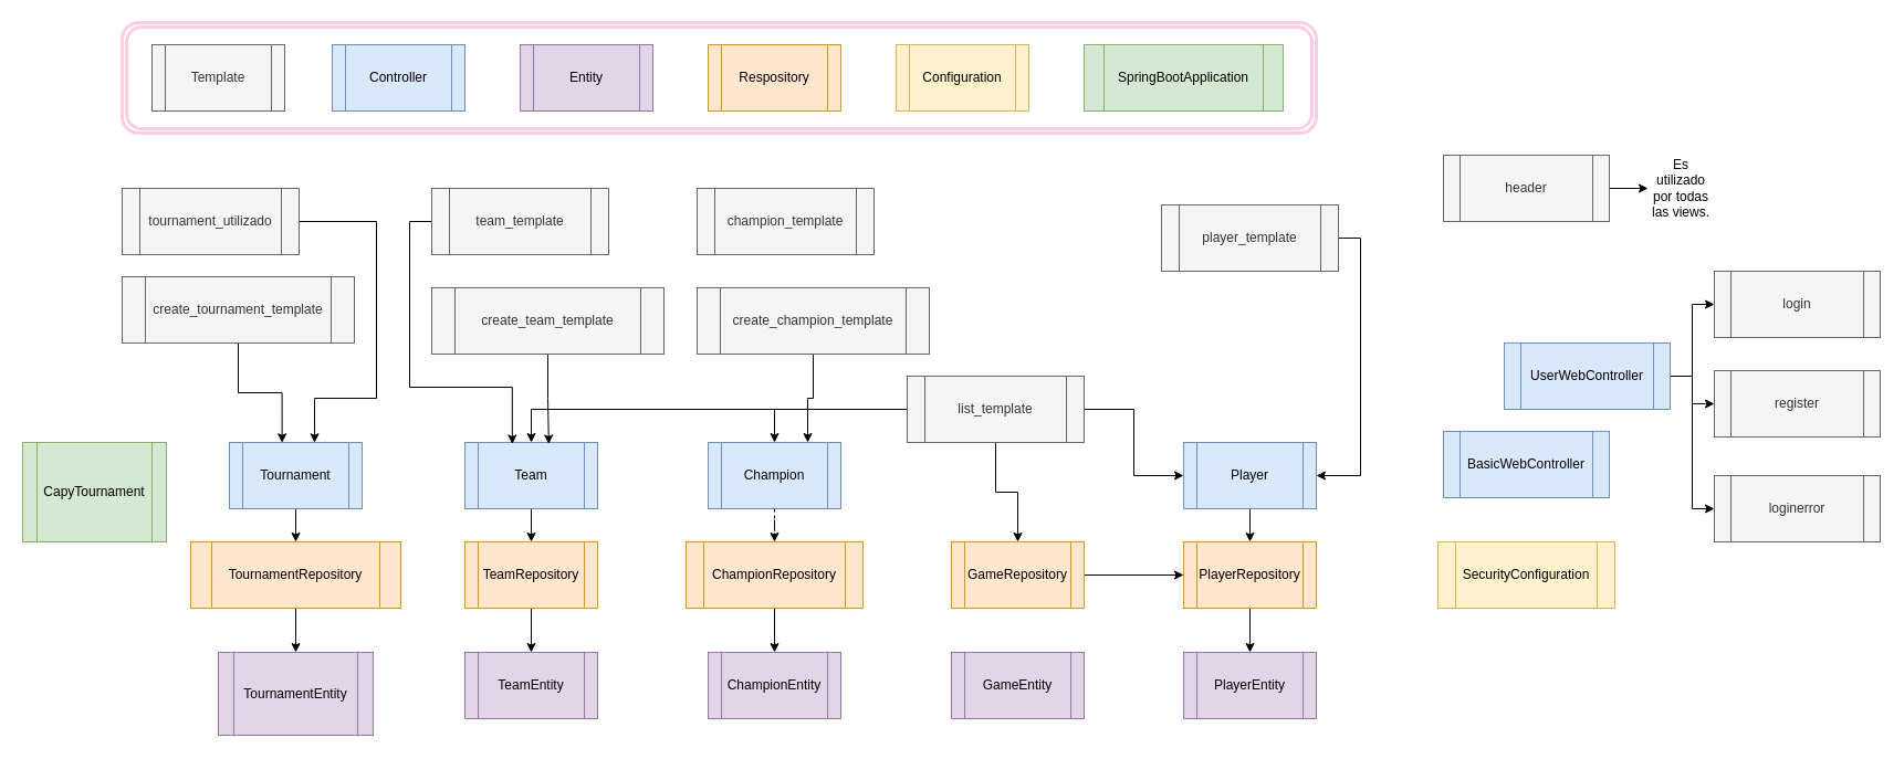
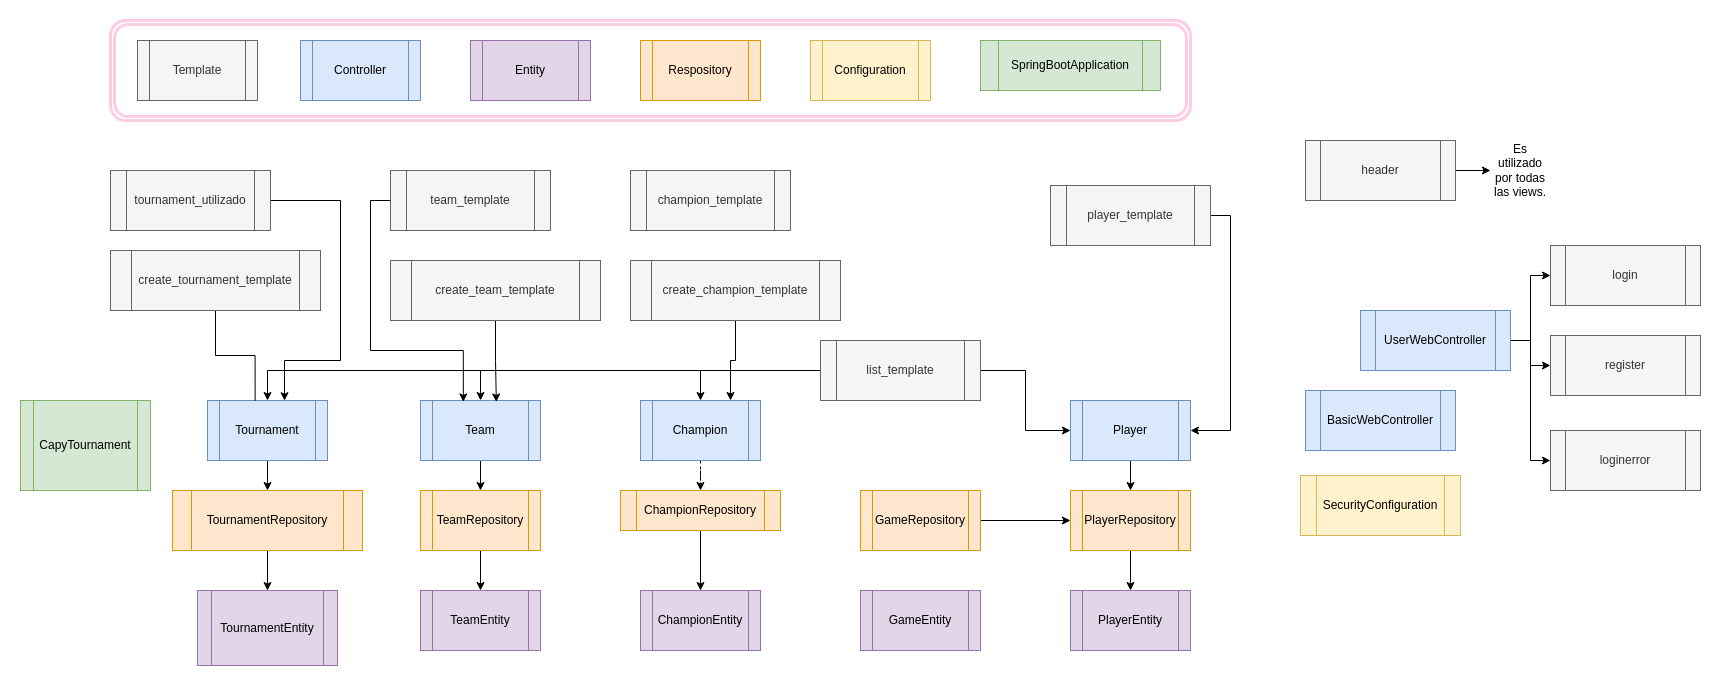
  <mxCell id="0" />
  <mxCell id="1" parent="0" />
  <mxCell id="2" style="edgeStyle=orthogonalEdgeStyle;rounded=0;orthogonalLoop=1;jettySize=auto;html=1;dashed=1;" edge="1" parent="1" source="3" target="6"><mxGeometry relative="1" as="geometry" /></mxCell>
  <mxCell id="3" value="Champion" style="shape=process;whiteSpace=wrap;html=1;backgroundOutline=1;fillColor=#dae8fc;strokeColor=#6c8ebf;" vertex="1" parent="1"><mxGeometry x="640" y="400" width="120" height="60" as="geometry" /></mxCell>
  <mxCell id="4" value="ChampionEntity" style="shape=process;whiteSpace=wrap;html=1;backgroundOutline=1;fillColor=#e1d5e7;strokeColor=#9673a6;" vertex="1" parent="1"><mxGeometry x="640" y="590" width="120" height="60" as="geometry" /></mxCell>
  <mxCell id="5" style="edgeStyle=orthogonalEdgeStyle;rounded=0;orthogonalLoop=1;jettySize=auto;html=1;entryX=0.5;entryY=0;entryDx=0;entryDy=0;" edge="1" parent="1" source="6" target="4"><mxGeometry relative="1" as="geometry" /></mxCell>
- <mxCell id="6" value="ChampionRepository" style="shape=process;whiteSpace=wrap;html=1;backgroundOutline=1;fillColor=#ffe6cc;strokeColor=#d79b00;" vertex="1" parent="1"><mxGeometry x="620" y="490" width="160" height="60" as="geometry" /></mxCell>
+ <mxCell id="6" value="ChampionRepository" style="shape=process;whiteSpace=wrap;html=1;backgroundOutline=1;fillColor=#ffe6cc;strokeColor=#d79b00;" vertex="1" parent="1"><mxGeometry x="620" y="490" width="160" height="40" as="geometry" /></mxCell>
  <mxCell id="7" value="GameEntity" style="shape=process;whiteSpace=wrap;html=1;backgroundOutline=1;fillColor=#e1d5e7;strokeColor=#9673a6;" vertex="1" parent="1"><mxGeometry x="860" y="590" width="120" height="60" as="geometry" /></mxCell>
  <mxCell id="8" style="edgeStyle=orthogonalEdgeStyle;rounded=0;orthogonalLoop=1;jettySize=auto;html=1;" edge="1" parent="1" source="9" target="14"><mxGeometry relative="1" as="geometry" /></mxCell>
  <mxCell id="9" value="GameRepository" style="shape=process;whiteSpace=wrap;html=1;backgroundOutline=1;fillColor=#ffe6cc;strokeColor=#d79b00;" vertex="1" parent="1"><mxGeometry x="860" y="490" width="120" height="60" as="geometry" /></mxCell>
  <mxCell id="10" style="edgeStyle=orthogonalEdgeStyle;rounded=0;orthogonalLoop=1;jettySize=auto;html=1;entryX=0.5;entryY=0;entryDx=0;entryDy=0;" edge="1" parent="1" source="11" target="14"><mxGeometry relative="1" as="geometry" /></mxCell>
  <mxCell id="11" value="Player" style="shape=process;whiteSpace=wrap;html=1;backgroundOutline=1;fillColor=#dae8fc;strokeColor=#6c8ebf;" vertex="1" parent="1"><mxGeometry x="1070" y="400" width="120" height="60" as="geometry" /></mxCell>
  <mxCell id="12" value="PlayerEntity" style="shape=process;whiteSpace=wrap;html=1;backgroundOutline=1;fillColor=#e1d5e7;strokeColor=#9673a6;" vertex="1" parent="1"><mxGeometry x="1070" y="590" width="120" height="60" as="geometry" /></mxCell>
  <mxCell id="13" style="edgeStyle=orthogonalEdgeStyle;rounded=0;orthogonalLoop=1;jettySize=auto;html=1;entryX=0.5;entryY=0;entryDx=0;entryDy=0;" edge="1" parent="1" source="14" target="12"><mxGeometry relative="1" as="geometry" /></mxCell>
  <mxCell id="14" value="PlayerRepository" style="shape=process;whiteSpace=wrap;html=1;backgroundOutline=1;fillColor=#ffe6cc;strokeColor=#d79b00;" vertex="1" parent="1"><mxGeometry x="1070" y="490" width="120" height="60" as="geometry" /></mxCell>
  <mxCell id="15" value="Template" style="shape=process;whiteSpace=wrap;html=1;backgroundOutline=1;fillColor=#f5f5f5;strokeColor=#666666;fontColor=#333333;" vertex="1" parent="1"><mxGeometry x="137" y="40" width="120" height="60" as="geometry" /></mxCell>
- <mxCell id="16" value="SecurityConfiguration" style="shape=process;whiteSpace=wrap;html=1;backgroundOutline=1;fillColor=#fff2cc;strokeColor=#d6b656;" vertex="1" parent="1"><mxGeometry x="1300" y="490" width="160" height="60" as="geometry" /></mxCell>
+ <mxCell id="16" value="SecurityConfiguration" style="shape=process;whiteSpace=wrap;html=1;backgroundOutline=1;fillColor=#fff2cc;strokeColor=#d6b656;" vertex="1" parent="1"><mxGeometry x="1300" y="475" width="160" height="60" as="geometry" /></mxCell>
  <mxCell id="17" style="edgeStyle=orthogonalEdgeStyle;rounded=0;orthogonalLoop=1;jettySize=auto;html=1;" edge="1" parent="1" source="18" target="21"><mxGeometry relative="1" as="geometry" /></mxCell>
  <mxCell id="18" value="Team" style="shape=process;whiteSpace=wrap;html=1;backgroundOutline=1;fillColor=#dae8fc;strokeColor=#6c8ebf;" vertex="1" parent="1"><mxGeometry x="420" y="400" width="120" height="60" as="geometry" /></mxCell>
  <mxCell id="19" value="TeamEntity" style="shape=process;whiteSpace=wrap;html=1;backgroundOutline=1;fillColor=#e1d5e7;strokeColor=#9673a6;" vertex="1" parent="1"><mxGeometry x="420" y="590" width="120" height="60" as="geometry" /></mxCell>
  <mxCell id="20" style="edgeStyle=orthogonalEdgeStyle;rounded=0;orthogonalLoop=1;jettySize=auto;html=1;" edge="1" parent="1" source="21" target="19"><mxGeometry relative="1" as="geometry" /></mxCell>
  <mxCell id="21" value="TeamRepository" style="shape=process;whiteSpace=wrap;html=1;backgroundOutline=1;fillColor=#ffe6cc;strokeColor=#d79b00;" vertex="1" parent="1"><mxGeometry x="420" y="490" width="120" height="60" as="geometry" /></mxCell>
  <mxCell id="22" style="edgeStyle=orthogonalEdgeStyle;rounded=0;orthogonalLoop=1;jettySize=auto;html=1;entryX=0.5;entryY=0;entryDx=0;entryDy=0;" edge="1" parent="1" source="23" target="26"><mxGeometry relative="1" as="geometry" /></mxCell>
  <mxCell id="23" value="Tournament" style="shape=process;whiteSpace=wrap;html=1;backgroundOutline=1;fillColor=#dae8fc;strokeColor=#6c8ebf;" vertex="1" parent="1"><mxGeometry x="207" y="400" width="120" height="60" as="geometry" /></mxCell>
  <mxCell id="24" value="TournamentEntity" style="shape=process;whiteSpace=wrap;html=1;backgroundOutline=1;fillColor=#e1d5e7;strokeColor=#9673a6;" vertex="1" parent="1"><mxGeometry x="197" y="590" width="140" height="75" as="geometry" /></mxCell>
  <mxCell id="25" style="edgeStyle=orthogonalEdgeStyle;rounded=0;orthogonalLoop=1;jettySize=auto;html=1;entryX=0.5;entryY=0;entryDx=0;entryDy=0;" edge="1" parent="1" source="26" target="24"><mxGeometry relative="1" as="geometry" /></mxCell>
  <mxCell id="26" value="TournamentRepository" style="shape=process;whiteSpace=wrap;html=1;backgroundOutline=1;fillColor=#ffe6cc;strokeColor=#d79b00;" vertex="1" parent="1"><mxGeometry x="172" y="490" width="190" height="60" as="geometry" /></mxCell>
  <mxCell id="27" value="Entity" style="shape=process;whiteSpace=wrap;html=1;backgroundOutline=1;fillColor=#e1d5e7;strokeColor=#9673a6;" vertex="1" parent="1"><mxGeometry x="470" y="40" width="120" height="60" as="geometry" /></mxCell>
  <mxCell id="28" value="Controller" style="shape=process;whiteSpace=wrap;html=1;backgroundOutline=1;fillColor=#dae8fc;strokeColor=#6c8ebf;" vertex="1" parent="1"><mxGeometry x="300" y="40" width="120" height="60" as="geometry" /></mxCell>
  <mxCell id="29" value="Respository" style="shape=process;whiteSpace=wrap;html=1;backgroundOutline=1;fillColor=#ffe6cc;strokeColor=#d79b00;" vertex="1" parent="1"><mxGeometry x="640" y="40" width="120" height="60" as="geometry" /></mxCell>
  <mxCell id="30" value="Configuration" style="shape=process;whiteSpace=wrap;html=1;backgroundOutline=1;fillColor=#fff2cc;strokeColor=#d6b656;" vertex="1" parent="1"><mxGeometry x="810" y="40" width="120" height="60" as="geometry" /></mxCell>
  <mxCell id="31" style="edgeStyle=orthogonalEdgeStyle;rounded=0;orthogonalLoop=1;jettySize=auto;html=1;entryX=0;entryY=0.5;entryDx=0;entryDy=0;" edge="1" parent="1" source="34" target="52"><mxGeometry relative="1" as="geometry" /></mxCell>
  <mxCell id="32" style="edgeStyle=orthogonalEdgeStyle;rounded=0;orthogonalLoop=1;jettySize=auto;html=1;entryX=0;entryY=0.5;entryDx=0;entryDy=0;" edge="1" parent="1" source="34" target="56"><mxGeometry relative="1" as="geometry" /></mxCell>
  <mxCell id="33" style="edgeStyle=orthogonalEdgeStyle;rounded=0;orthogonalLoop=1;jettySize=auto;html=1;entryX=0;entryY=0.5;entryDx=0;entryDy=0;" edge="1" parent="1" source="34" target="53"><mxGeometry relative="1" as="geometry" /></mxCell>
  <mxCell id="34" value="UserWebController" style="shape=process;whiteSpace=wrap;html=1;backgroundOutline=1;fillColor=#dae8fc;strokeColor=#6c8ebf;" vertex="1" parent="1"><mxGeometry x="1360" y="310" width="150" height="60" as="geometry" /></mxCell>
  <mxCell id="35" value="BasicWebController" style="shape=process;whiteSpace=wrap;html=1;backgroundOutline=1;fillColor=#dae8fc;strokeColor=#6c8ebf;" vertex="1" parent="1"><mxGeometry x="1305" y="390" width="150" height="60" as="geometry" /></mxCell>
- <mxCell id="36" value="SpringBootApplication" style="shape=process;whiteSpace=wrap;html=1;backgroundOutline=1;fillColor=#d5e8d4;strokeColor=#82b366;" vertex="1" parent="1"><mxGeometry x="980" y="40" width="180" height="60" as="geometry" /></mxCell>
+ <mxCell id="36" value="SpringBootApplication" style="shape=process;whiteSpace=wrap;html=1;backgroundOutline=1;fillColor=#d5e8d4;strokeColor=#82b366;" vertex="1" parent="1"><mxGeometry x="980" y="40" width="180" height="50" as="geometry" /></mxCell>
  <mxCell id="37" value="CapyTournament" style="shape=process;whiteSpace=wrap;html=1;backgroundOutline=1;fillColor=#d5e8d4;strokeColor=#82b366;" vertex="1" parent="1"><mxGeometry x="20" y="400" width="130" height="90" as="geometry" /></mxCell>
  <mxCell id="38" value="champion_template" style="shape=process;whiteSpace=wrap;html=1;backgroundOutline=1;fillColor=#f5f5f5;strokeColor=#666666;fontColor=#333333;" vertex="1" parent="1"><mxGeometry x="630" y="170" width="160" height="60" as="geometry" /></mxCell>
  <mxCell id="39" style="edgeStyle=orthogonalEdgeStyle;rounded=0;orthogonalLoop=1;jettySize=auto;html=1;entryX=0.75;entryY=0;entryDx=0;entryDy=0;" edge="1" parent="1" source="40" target="3"><mxGeometry relative="1" as="geometry" /></mxCell>
  <mxCell id="40" value="create_champion_template" style="shape=process;whiteSpace=wrap;html=1;backgroundOutline=1;fillColor=#f5f5f5;strokeColor=#666666;fontColor=#333333;" vertex="1" parent="1"><mxGeometry x="630" y="260" width="210" height="60" as="geometry" /></mxCell>
  <mxCell id="41" style="edgeStyle=orthogonalEdgeStyle;rounded=0;orthogonalLoop=1;jettySize=auto;html=1;entryX=0.632;entryY=0.024;entryDx=0;entryDy=0;entryPerimeter=0;" edge="1" parent="1" source="42" target="18"><mxGeometry relative="1" as="geometry" /></mxCell>
  <mxCell id="42" value="create_team_template" style="shape=process;whiteSpace=wrap;html=1;backgroundOutline=1;fillColor=#f5f5f5;strokeColor=#666666;fontColor=#333333;" vertex="1" parent="1"><mxGeometry x="390" y="260" width="210" height="60" as="geometry" /></mxCell>
- <mxCell id="43" style="edgeStyle=orthogonalEdgeStyle;rounded=0;orthogonalLoop=1;jettySize=auto;html=1;entryX=0.397;entryY=0.004;entryDx=0;entryDy=0;entryPerimeter=0;" edge="1" parent="1" source="44" target="23"><mxGeometry relative="1" as="geometry" /></mxCell>
+ <mxCell id="43" style="edgeStyle=orthogonalEdgeStyle;rounded=0;orthogonalLoop=1;jettySize=auto;html=1;entryX=0.397;entryY=0.004;entryDx=0;entryDy=0;entryPerimeter=0;endArrow=none;" edge="1" parent="1" source="44" target="23"><mxGeometry relative="1" as="geometry" /></mxCell>
  <mxCell id="44" value="create_tournament_template" style="shape=process;whiteSpace=wrap;html=1;backgroundOutline=1;fillColor=#f5f5f5;strokeColor=#666666;fontColor=#333333;" vertex="1" parent="1"><mxGeometry x="110" y="250" width="210" height="60" as="geometry" /></mxCell>
  <mxCell id="45" style="edgeStyle=orthogonalEdgeStyle;rounded=0;orthogonalLoop=1;jettySize=auto;html=1;" edge="1" parent="1" source="46" target="61"><mxGeometry relative="1" as="geometry"><mxPoint x="1480" y="170" as="targetPoint" /></mxGeometry></mxCell>
  <mxCell id="46" value="header" style="shape=process;whiteSpace=wrap;html=1;backgroundOutline=1;fillColor=#f5f5f5;strokeColor=#666666;fontColor=#333333;" vertex="1" parent="1"><mxGeometry x="1305" y="140" width="150" height="60" as="geometry" /></mxCell>
- <mxCell id="47" style="edgeStyle=orthogonalEdgeStyle;rounded=0;orthogonalLoop=1;jettySize=auto;html=1;" edge="1" parent="1" source="51" target="9"><mxGeometry relative="1" as="geometry" /></mxCell>
+ <mxCell id="47" style="edgeStyle=orthogonalEdgeStyle;rounded=0;orthogonalLoop=1;jettySize=auto;html=1;entryX=0.5;entryY=0;entryDx=0;entryDy=0;" edge="1" parent="1" source="51" target="23"><mxGeometry relative="1" as="geometry" /></mxCell>
  <mxCell id="48" style="edgeStyle=orthogonalEdgeStyle;rounded=0;orthogonalLoop=1;jettySize=auto;html=1;entryX=0.5;entryY=0;entryDx=0;entryDy=0;" edge="1" parent="1" source="51" target="18"><mxGeometry relative="1" as="geometry" /></mxCell>
  <mxCell id="49" style="edgeStyle=orthogonalEdgeStyle;rounded=0;orthogonalLoop=1;jettySize=auto;html=1;entryX=0.5;entryY=0;entryDx=0;entryDy=0;" edge="1" parent="1" source="51" target="3"><mxGeometry relative="1" as="geometry" /></mxCell>
  <mxCell id="50" style="edgeStyle=orthogonalEdgeStyle;rounded=0;orthogonalLoop=1;jettySize=auto;html=1;entryX=0;entryY=0.5;entryDx=0;entryDy=0;" edge="1" parent="1" source="51" target="11"><mxGeometry relative="1" as="geometry" /></mxCell>
  <mxCell id="51" value="list_template" style="shape=process;whiteSpace=wrap;html=1;backgroundOutline=1;fillColor=#f5f5f5;strokeColor=#666666;fontColor=#333333;" vertex="1" parent="1"><mxGeometry x="820" y="340" width="160" height="60" as="geometry" /></mxCell>
  <mxCell id="52" value="login" style="shape=process;whiteSpace=wrap;html=1;backgroundOutline=1;fillColor=#f5f5f5;strokeColor=#666666;fontColor=#333333;" vertex="1" parent="1"><mxGeometry x="1550" y="245" width="150" height="60" as="geometry" /></mxCell>
  <mxCell id="53" value="loginerror" style="shape=process;whiteSpace=wrap;html=1;backgroundOutline=1;fillColor=#f5f5f5;strokeColor=#666666;fontColor=#333333;" vertex="1" parent="1"><mxGeometry x="1550" y="430" width="150" height="60" as="geometry" /></mxCell>
  <mxCell id="54" style="edgeStyle=orthogonalEdgeStyle;rounded=0;orthogonalLoop=1;jettySize=auto;html=1;entryX=1;entryY=0.5;entryDx=0;entryDy=0;" edge="1" parent="1" source="55" target="11"><mxGeometry relative="1" as="geometry"><Array as="points"><mxPoint x="1230" y="215" /><mxPoint x="1230" y="430" /></Array></mxGeometry></mxCell>
  <mxCell id="55" value="player_template" style="shape=process;whiteSpace=wrap;html=1;backgroundOutline=1;fillColor=#f5f5f5;strokeColor=#666666;fontColor=#333333;" vertex="1" parent="1"><mxGeometry x="1050" y="185" width="160" height="60" as="geometry" /></mxCell>
  <mxCell id="56" value="register" style="shape=process;whiteSpace=wrap;html=1;backgroundOutline=1;fillColor=#f5f5f5;strokeColor=#666666;fontColor=#333333;" vertex="1" parent="1"><mxGeometry x="1550" y="335" width="150" height="60" as="geometry" /></mxCell>
  <mxCell id="57" style="edgeStyle=orthogonalEdgeStyle;rounded=0;orthogonalLoop=1;jettySize=auto;html=1;entryX=0.357;entryY=0.024;entryDx=0;entryDy=0;entryPerimeter=0;" edge="1" parent="1" source="58" target="18"><mxGeometry relative="1" as="geometry"><Array as="points"><mxPoint x="370" y="200" /><mxPoint x="370" y="350" /><mxPoint x="463" y="350" /></Array></mxGeometry></mxCell>
  <mxCell id="58" value="team_template" style="shape=process;whiteSpace=wrap;html=1;backgroundOutline=1;fillColor=#f5f5f5;strokeColor=#666666;fontColor=#333333;" vertex="1" parent="1"><mxGeometry x="390" y="170" width="160" height="60" as="geometry" /></mxCell>
  <mxCell id="59" style="edgeStyle=orthogonalEdgeStyle;rounded=0;orthogonalLoop=1;jettySize=auto;html=1;entryX=0.642;entryY=0.004;entryDx=0;entryDy=0;entryPerimeter=0;" edge="1" parent="1" source="60" target="23"><mxGeometry relative="1" as="geometry"><Array as="points"><mxPoint x="340" y="200" /><mxPoint x="340" y="360" /><mxPoint x="284" y="360" /></Array></mxGeometry></mxCell>
  <mxCell id="60" value="tournament_utilizado" style="shape=process;whiteSpace=wrap;html=1;backgroundOutline=1;fillColor=#f5f5f5;strokeColor=#666666;fontColor=#333333;" vertex="1" parent="1"><mxGeometry x="110" y="170" width="160" height="60" as="geometry" /></mxCell>
  <mxCell id="61" value="Es utilizado por todas las views." style="text;html=1;strokeColor=none;fillColor=none;align=center;verticalAlign=middle;whiteSpace=wrap;rounded=0;" vertex="1" parent="1"><mxGeometry x="1490" y="155" width="60" height="30" as="geometry" /></mxCell>
  <mxCell id="62" value="" style="shape=ext;double=1;rounded=1;whiteSpace=wrap;html=1;fillColor=none;strokeColor=#FFCCE6;strokeWidth=3;" vertex="1" parent="1"><mxGeometry x="110" y="20" width="1080" height="100" as="geometry" /></mxCell>
